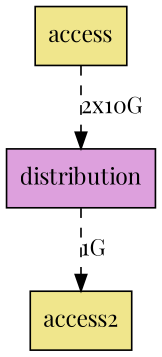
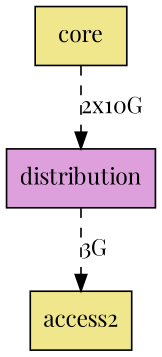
  digraph {
    fontname="Playfair Display"
    node [fillcolor=khaki fontname="Playfair Display" shape=box style=filled]
    edge [fontname="Playfair Display" style=dashed]
    distribution [fillcolor=plum]
-   core [label=access]
+   core
    access2
-   distribution -> access2 [label="1G"]
+   distribution -> access2 [label="3G"]
    core -> distribution [label="2x10G"]
  }
